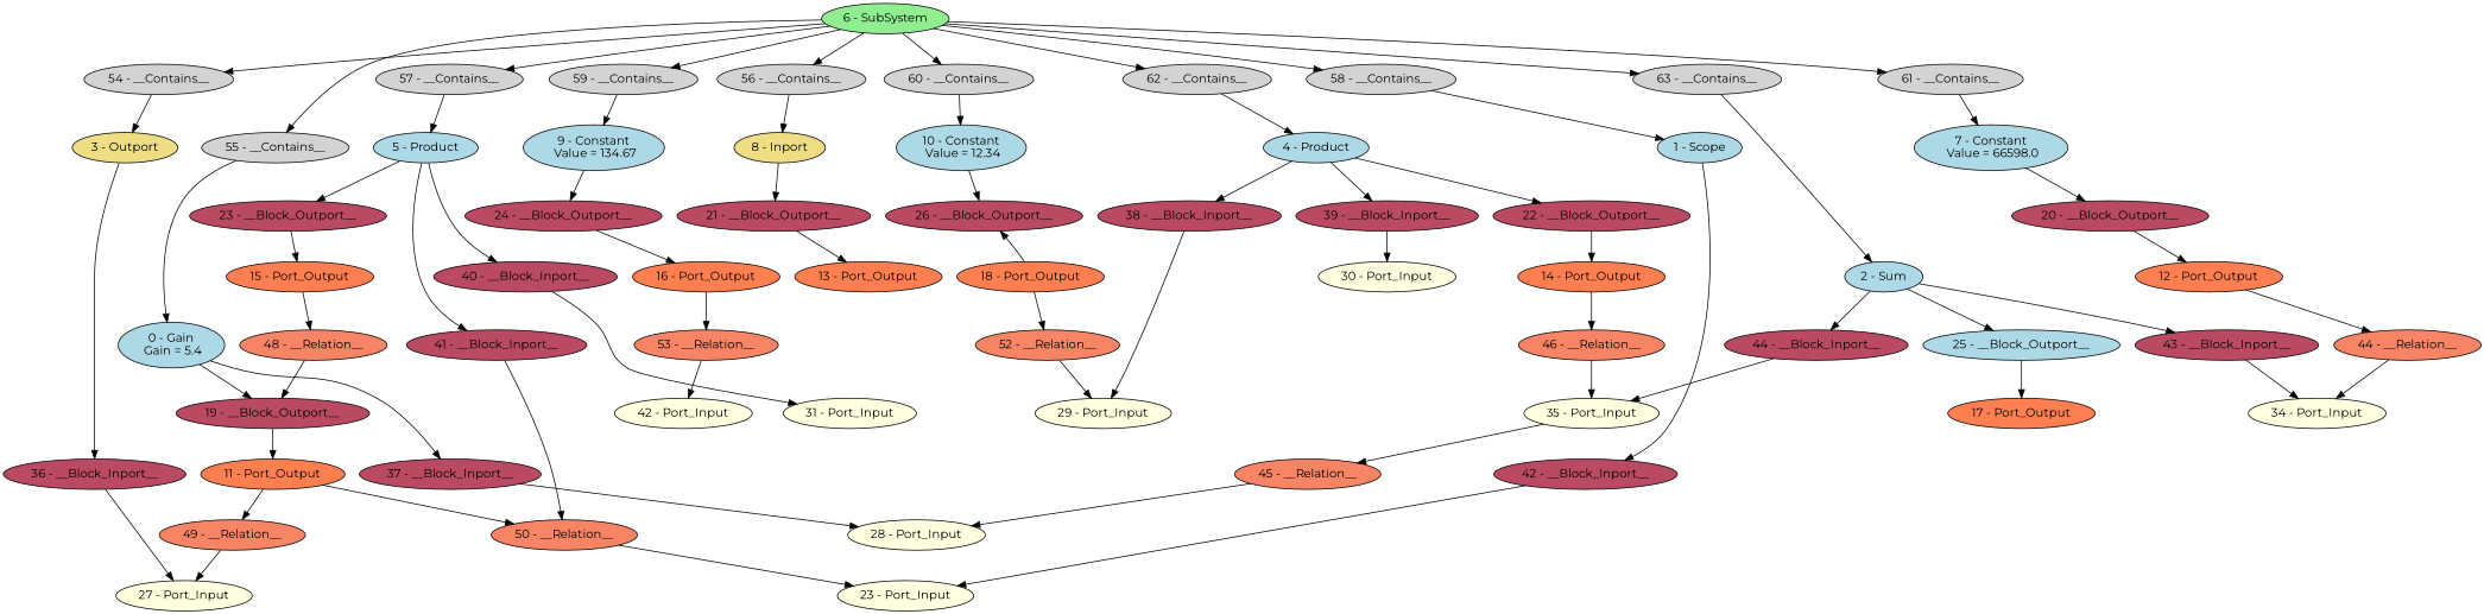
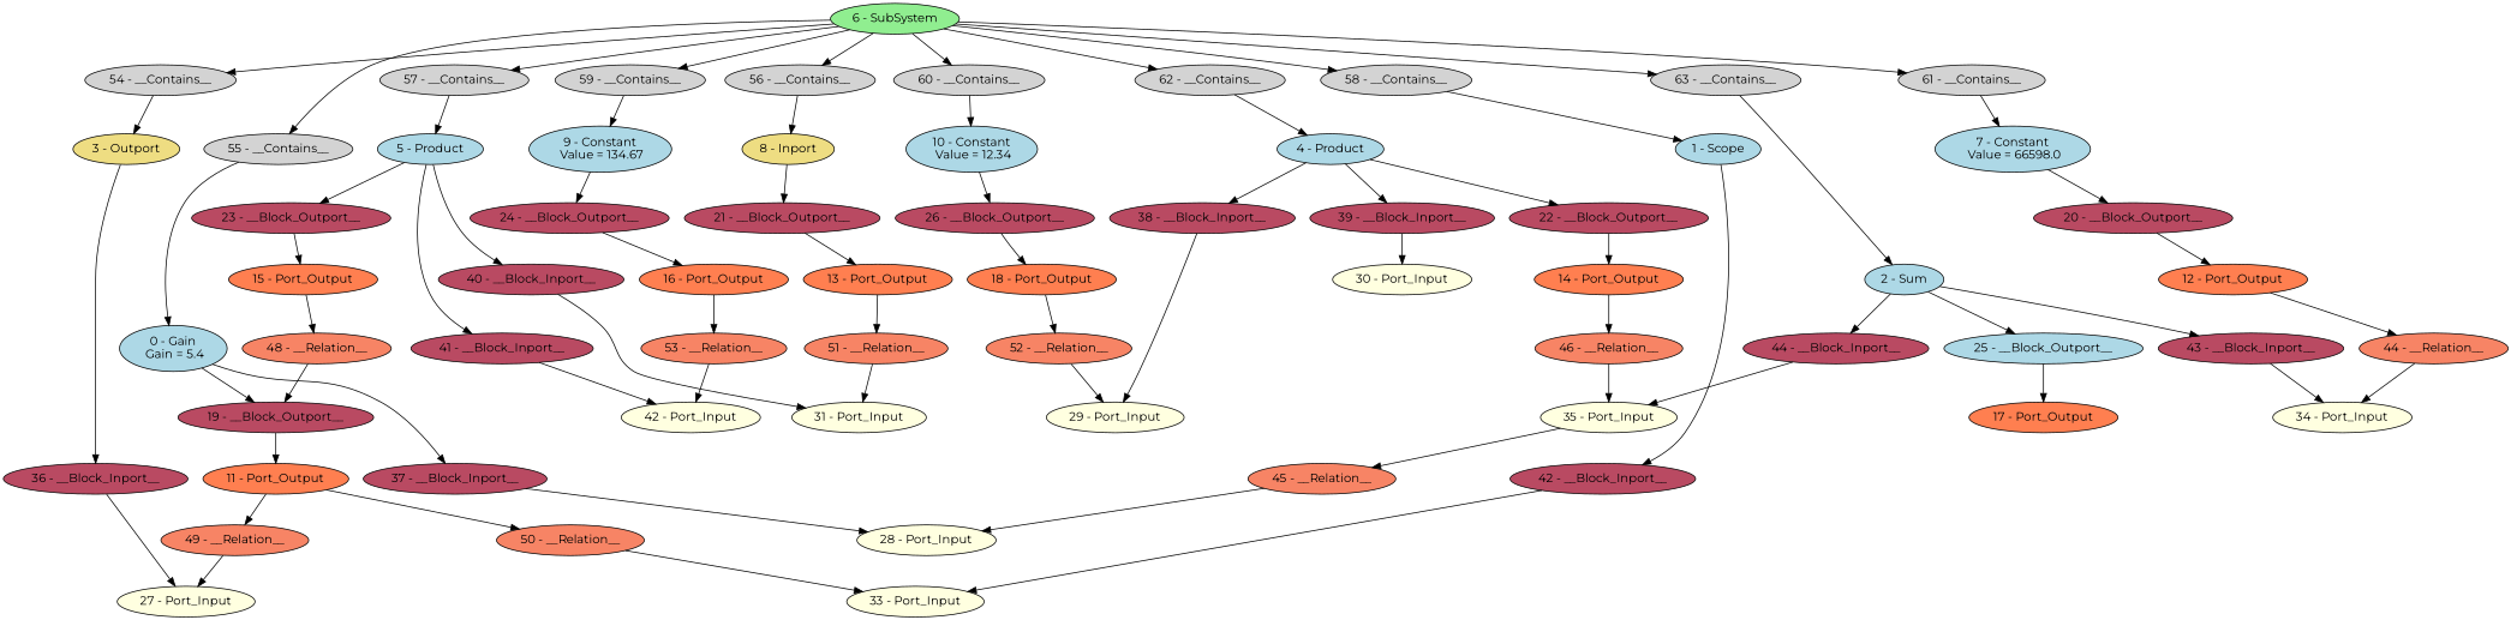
  digraph {
    fontname=Montserrat
    node [fillcolor="#b94a62" fontname=Montserrat style=filled]
    edge [fontname=Montserrat]
    "0 - Gain\n Gain = 5.4" [fillcolor=lightblue]
    "19 - __Block_Outport__"
    "37 - __Block_Inport__"
    "11 - Port_Output" [fillcolor=coral]
    "28 - Port_Input" [fillcolor=lightyellow]
    "1 - Scope" [fillcolor=lightblue]
    "42 - __Block_Inport__"
-   "33 - Port_Input" [fillcolor=lightyellow label="23 - Port_Input"]
+   "33 - Port_Input" [fillcolor=lightyellow]
    "2 - Sum" [fillcolor=lightblue]
    "25 - __Block_Outport__" [fillcolor=lightblue]
    "43 - __Block_Inport__"
    "44 - __Block_Inport__"
    "17 - Port_Output" [fillcolor=coral]
    "34 - Port_Input" [fillcolor=lightyellow]
    "35 - Port_Input" [fillcolor=lightyellow]
    "3 - Outport" [fillcolor=lightgoldenrod]
    "36 - __Block_Inport__"
    "27 - Port_Input" [fillcolor=lightyellow]
    "4 - Product" [fillcolor=lightblue]
    "22 - __Block_Outport__"
    "38 - __Block_Inport__"
    "39 - __Block_Inport__"
    "14 - Port_Output" [fillcolor=coral]
    "29 - Port_Input" [fillcolor=lightyellow]
    "30 - Port_Input" [fillcolor=lightyellow]
    "5 - Product" [fillcolor=lightblue]
    "23 - __Block_Outport__"
    "40 - __Block_Inport__"
    "41 - __Block_Inport__"
    "15 - Port_Output" [fillcolor=coral]
    "31 - Port_Input" [fillcolor=lightyellow]
    n32 [fillcolor=lightyellow label="42 - Port_Input"]
    "6 - SubSystem" [fillcolor=lightgreen]
    "54 - __Contains__" [fillcolor=lightgray]
    "55 - __Contains__" [fillcolor=lightgray]
    "56 - __Contains__" [fillcolor=lightgray]
    "57 - __Contains__" [fillcolor=lightgray]
    "58 - __Contains__" [fillcolor=lightgray]
    "59 - __Contains__" [fillcolor=lightgray]
    "60 - __Contains__" [fillcolor=lightgray]
    "61 - __Contains__" [fillcolor=lightgray]
    "62 - __Contains__" [fillcolor=lightgray]
    "63 - __Contains__" [fillcolor=lightgray]
    "8 - Inport" [fillcolor=lightgoldenrod]
    "9 - Constant\n Value = 134.67" [fillcolor=lightblue]
    "10 - Constant\n Value = 12.34" [fillcolor=lightblue]
    "7 - Constant\n Value = 66598.0" [fillcolor=lightblue]
    "20 - __Block_Outport__"
    "12 - Port_Output" [fillcolor=coral]
    "21 - __Block_Outport__"
    "13 - Port_Output" [fillcolor=coral]
    "24 - __Block_Outport__"
    "16 - Port_Output" [fillcolor=coral]
    "26 - __Block_Outport__"
    "18 - Port_Output" [fillcolor=coral]
    "49 - __Relation__" [fillcolor="#f78465"]
    "50 - __Relation__" [fillcolor="#f78465"]
    n58 [fillcolor="#f78465" label="44 - __Relation__"]
+   "51 - __Relation__" [fillcolor="#f78465"]
    "46 - __Relation__" [fillcolor="#f78465"]
    "48 - __Relation__" [fillcolor="#f78465"]
    "53 - __Relation__" [fillcolor="#f78465"]
    "45 - __Relation__" [fillcolor="#f78465"]
    "52 - __Relation__" [fillcolor="#f78465"]
    "0 - Gain\n Gain = 5.4" -> "19 - __Block_Outport__"
    "0 - Gain\n Gain = 5.4" -> "37 - __Block_Inport__"
    "19 - __Block_Outport__" -> "11 - Port_Output"
    "37 - __Block_Inport__" -> "28 - Port_Input"
    "11 - Port_Output" -> "49 - __Relation__"
    "11 - Port_Output" -> "50 - __Relation__"
    "1 - Scope" -> "42 - __Block_Inport__"
    "42 - __Block_Inport__" -> "33 - Port_Input"
    "2 - Sum" -> "25 - __Block_Outport__"
    "2 - Sum" -> "43 - __Block_Inport__"
    "2 - Sum" -> "44 - __Block_Inport__"
    "25 - __Block_Outport__" -> "17 - Port_Output"
    "43 - __Block_Inport__" -> "34 - Port_Input"
    "44 - __Block_Inport__" -> "35 - Port_Input"
    "35 - Port_Input" -> "45 - __Relation__"
    "3 - Outport" -> "36 - __Block_Inport__"
    "36 - __Block_Inport__" -> "27 - Port_Input"
    "4 - Product" -> "22 - __Block_Outport__"
    "4 - Product" -> "38 - __Block_Inport__"
    "4 - Product" -> "39 - __Block_Inport__"
    "22 - __Block_Outport__" -> "14 - Port_Output"
    "38 - __Block_Inport__" -> "29 - Port_Input"
    "39 - __Block_Inport__" -> "30 - Port_Input"
    "14 - Port_Output" -> "46 - __Relation__"
    "5 - Product" -> "23 - __Block_Outport__"
    "5 - Product" -> "40 - __Block_Inport__"
    "5 - Product" -> "41 - __Block_Inport__"
    "23 - __Block_Outport__" -> "15 - Port_Output"
    "40 - __Block_Inport__" -> "31 - Port_Input"
-   "41 - __Block_Inport__" -> "50 - __Relation__"
+   "41 - __Block_Inport__" -> n32
    "15 - Port_Output" -> "48 - __Relation__"
    "6 - SubSystem" -> "54 - __Contains__"
    "6 - SubSystem" -> "55 - __Contains__"
    "6 - SubSystem" -> "56 - __Contains__"
    "6 - SubSystem" -> "57 - __Contains__"
    "6 - SubSystem" -> "58 - __Contains__"
    "6 - SubSystem" -> "59 - __Contains__"
    "6 - SubSystem" -> "60 - __Contains__"
    "6 - SubSystem" -> "61 - __Contains__"
    "6 - SubSystem" -> "62 - __Contains__"
    "6 - SubSystem" -> "63 - __Contains__"
    "54 - __Contains__" -> "3 - Outport"
    "55 - __Contains__" -> "0 - Gain\n Gain = 5.4"
    "56 - __Contains__" -> "8 - Inport"
    "57 - __Contains__" -> "5 - Product"
    "58 - __Contains__" -> "1 - Scope"
    "59 - __Contains__" -> "9 - Constant\n Value = 134.67"
    "60 - __Contains__" -> "10 - Constant\n Value = 12.34"
    "61 - __Contains__" -> "7 - Constant\n Value = 66598.0"
    "62 - __Contains__" -> "4 - Product"
    "63 - __Contains__" -> "2 - Sum"
    "8 - Inport" -> "21 - __Block_Outport__"
    "9 - Constant\n Value = 134.67" -> "24 - __Block_Outport__"
    "10 - Constant\n Value = 12.34" -> "26 - __Block_Outport__"
    "7 - Constant\n Value = 66598.0" -> "20 - __Block_Outport__"
    "20 - __Block_Outport__" -> "12 - Port_Output"
    "12 - Port_Output" -> n58
    "21 - __Block_Outport__" -> "13 - Port_Output"
+   "13 - Port_Output" -> "51 - __Relation__"
    "24 - __Block_Outport__" -> "16 - Port_Output"
    "16 - Port_Output" -> "53 - __Relation__"
-   "18 - Port_Output" -> "26 - __Block_Outport__"
+   "26 - __Block_Outport__" -> "18 - Port_Output"
    "18 - Port_Output" -> "52 - __Relation__"
    "49 - __Relation__" -> "27 - Port_Input"
    "50 - __Relation__" -> "33 - Port_Input"
    n58 -> "34 - Port_Input"
+   "51 - __Relation__" -> "31 - Port_Input"
    "46 - __Relation__" -> "35 - Port_Input"
    "48 - __Relation__" -> "19 - __Block_Outport__"
    "53 - __Relation__" -> n32
    "45 - __Relation__" -> "28 - Port_Input"
    "52 - __Relation__" -> "29 - Port_Input"
  }
